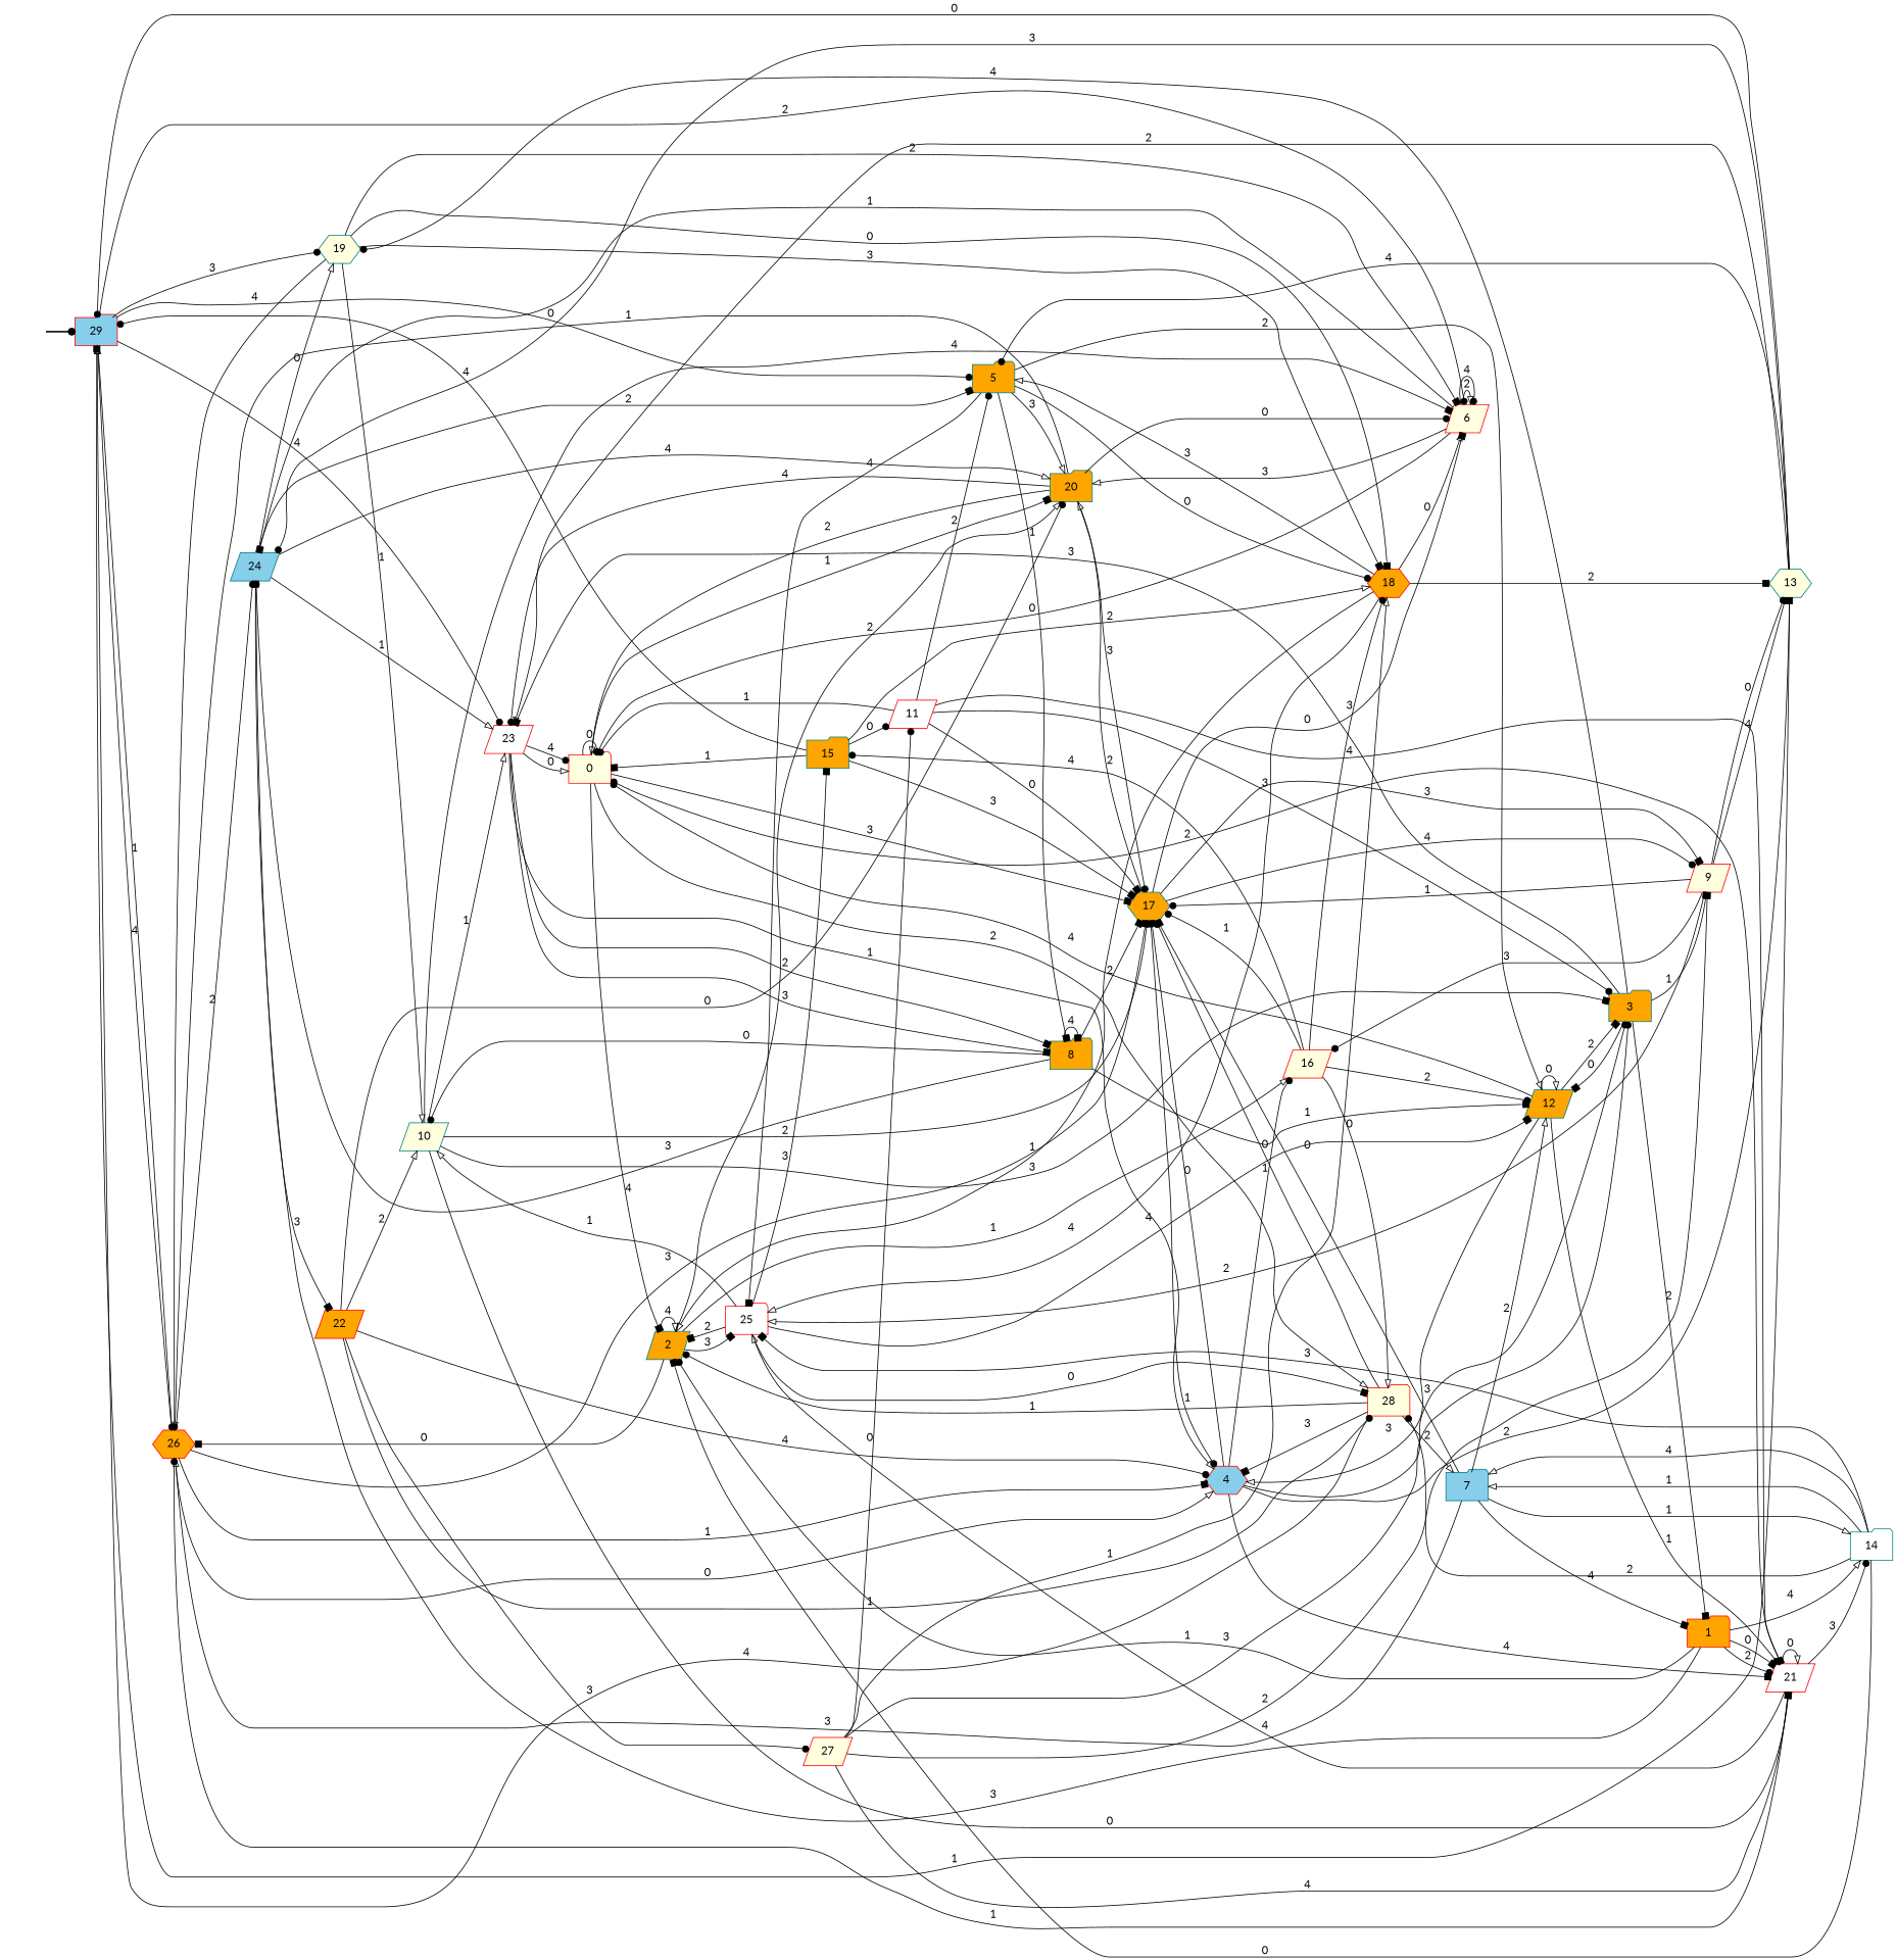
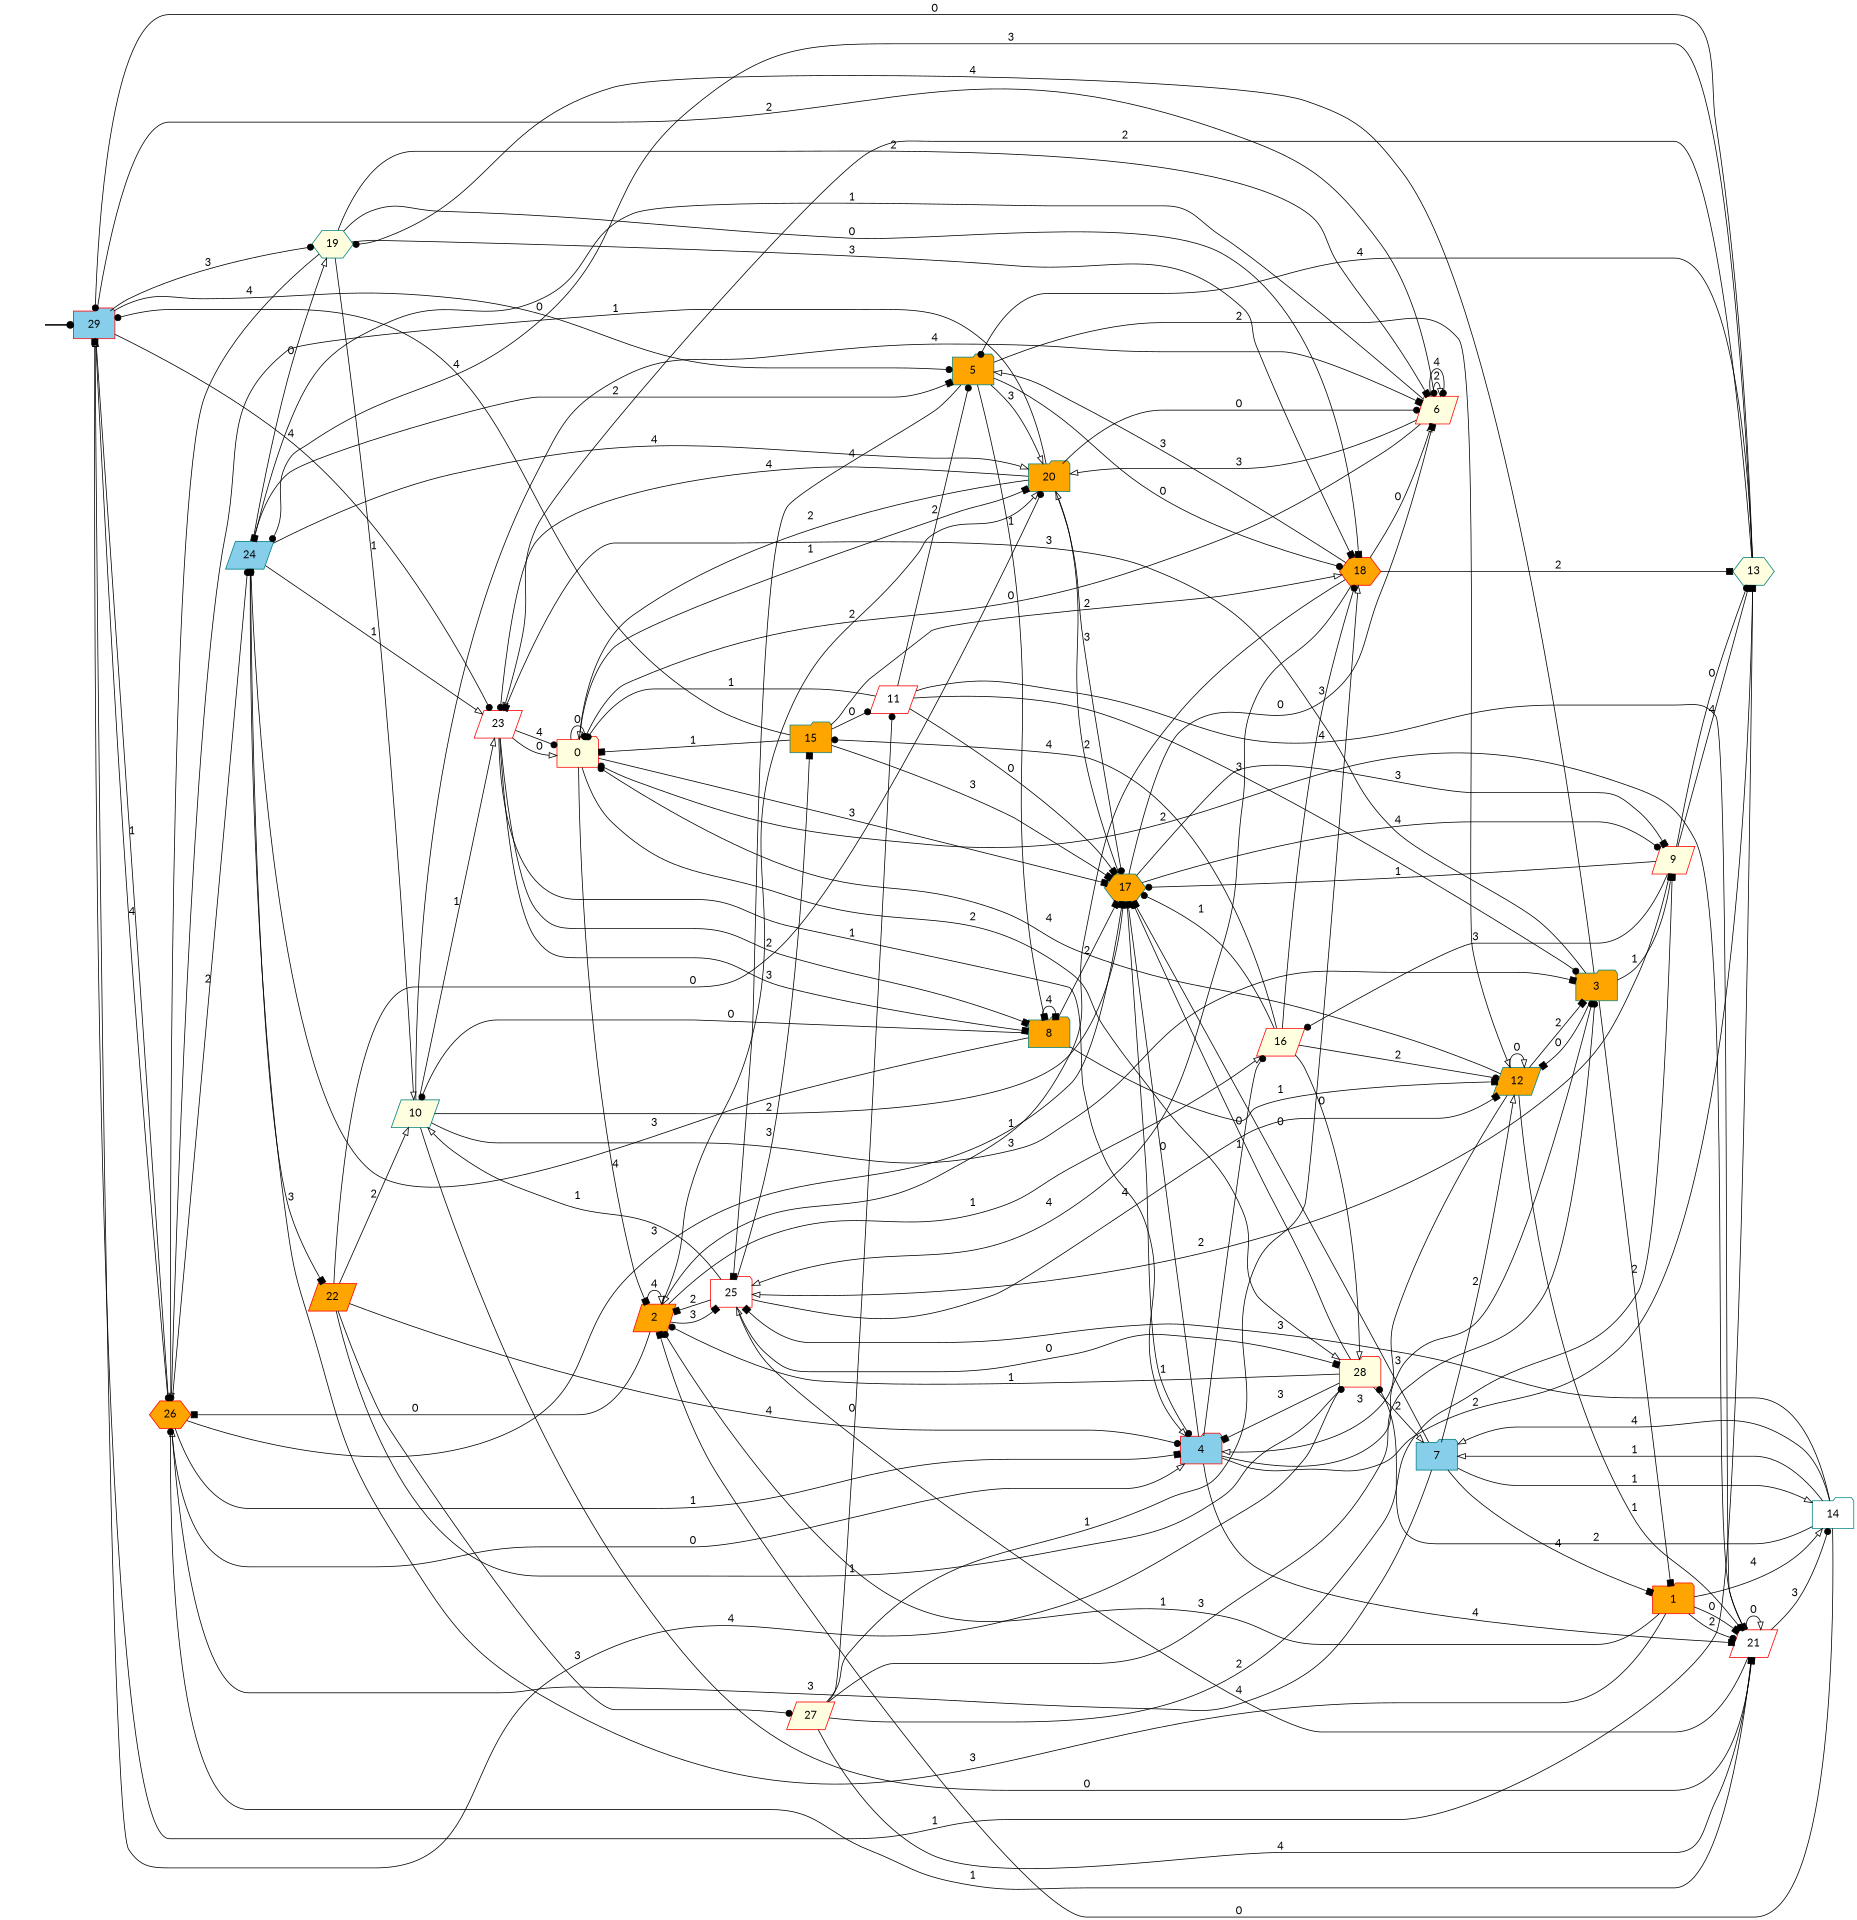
  digraph {
    fontname=Lato
    rankdir=LR
    node [fontname=Lato style=filled color=red fillcolor=orange shape=folder]
    edge [arrowhead=dot fontname=Lato]
    fake [style=invisible color="" fillcolor="" shape=""]
    29 [fillcolor=skyblue root=true]
    26 [shape=hexagon]
    19 [color=teal fillcolor=lightyellow shape=hexagon]
    23 [fillcolor=white shape=parallelogram]
    5 [color=teal]
    6 [fillcolor=lightyellow shape=parallelogram]
    0 [fillcolor=lightyellow]
-   2 [color=teal shape=parallelogram]
+   2 [shape=parallelogram]
    17 [color=teal shape=hexagon]
    20 [color=teal]
    28 [fillcolor=lightyellow]
    16 [fillcolor=lightyellow shape=parallelogram]
    25 [fillcolor=white]
    9 [fillcolor=lightyellow shape=parallelogram]
-   4 [fillcolor=skyblue shape=hexagon]
+   4 [fillcolor=skyblue]
    7 [color=teal fillcolor=skyblue]
    1
    14 [color=teal fillcolor=white]
    21 [fillcolor=white shape=parallelogram]
    24 [color=teal fillcolor=skyblue shape=parallelogram]
    22 [shape=parallelogram]
    12 [color=teal shape=parallelogram]
    18 [shape=hexagon]
    15 [color=teal]
    10 [color=teal fillcolor=lightyellow shape=parallelogram]
    3 [color=teal]
    13 [color=teal fillcolor=lightyellow shape=hexagon]
    8 [color=teal]
    11 [fillcolor=white shape=parallelogram]
    27 [fillcolor=lightyellow shape=parallelogram]
    fake -> 29 [style=bold]
    29 -> 26 [label=1]
    29 -> 19 [label=3]
    29 -> 23 [label=4]
    29 -> 5 [label=0]
    29 -> 6 [label=2]
    26 -> 29 [arrowhead=onormal label=4]
    26 -> 17 [arrowhead=box label=3]
    26 -> 4 [arrowhead=onormal label=0]
    26 -> 4 [arrowhead=box label=1]
    26 -> 24 [label=2]
    19 -> 26 [label=4]
    19 -> 6 [arrowhead=box label=2]
    19 -> 18 [arrowhead=box label=0]
    19 -> 18 [arrowhead=box label=3]
    19 -> 10 [arrowhead=onormal label=1]
    23 -> 0 [arrowhead=onormal label=0]
    23 -> 0 [label=4]
    23 -> 4 [arrowhead=onormal label=1]
    23 -> 8 [arrowhead=box label=3]
    23 -> 8 [arrowhead=box label=2]
    5 -> 20 [arrowhead=onormal label=3]
    5 -> 25 [arrowhead=box label=4]
    5 -> 12 [arrowhead=onormal label=2]
    5 -> 18 [label=0]
    5 -> 8 [arrowhead=box label=1]
    6 -> 6 [arrowhead=onormal label=2]
    6 -> 6 [label=4]
    6 -> 0 [label=0]
    6 -> 20 [arrowhead=onormal label=3]
    6 -> 24 [arrowhead=box label=1]
    0 -> 0 [label=0]
    0 -> 2 [arrowhead=box label=4]
    0 -> 17 [arrowhead=box label=3]
    0 -> 20 [arrowhead=box label=1]
    0 -> 28 [arrowhead=onormal label=2]
    2 -> 26 [arrowhead=box label=0]
    2 -> 2 [arrowhead=onormal label=4]
    2 -> 20 [arrowhead=onormal label=2]
    2 -> 16 [arrowhead=onormal label=1]
    2 -> 25 [arrowhead=box label=3]
    17 -> 6 [arrowhead=box label=0]
    17 -> 20 [arrowhead=onormal label=2]
    17 -> 9 [arrowhead=box label=3]
    17 -> 9 [label=4]
    17 -> 4 [label=1]
    20 -> 26 [arrowhead=onormal label=1]
    20 -> 23 [label=4]
    20 -> 6 [label=0]
    20 -> 0 [arrowhead=onormal label=2]
    20 -> 17 [label=3]
    28 -> 29 [arrowhead=onormal label=4]
    28 -> 2 [label=1]
    28 -> 17 [arrowhead=box label=0]
    28 -> 4 [arrowhead=box label=3]
    28 -> 7 [arrowhead=onormal label=2]
    16 -> 17 [label=1]
    16 -> 28 [arrowhead=onormal label=0]
    16 -> 12 [label=2]
    16 -> 18 [label=3]
    16 -> 15 [label=4]
    25 -> 2 [arrowhead=box label=2]
    25 -> 28 [arrowhead=box label=0]
    25 -> 12 [arrowhead=box label=4]
    25 -> 15 [arrowhead=box label=3]
    25 -> 10 [arrowhead=onormal label=1]
    9 -> 17 [label=1]
    9 -> 16 [label=3]
    9 -> 25 [arrowhead=onormal label=2]
    9 -> 13 [label=4]
    9 -> 13 [label=0]
    4 -> 17 [arrowhead=box label=0]
    4 -> 16 [label=1]
    4 -> 21 [arrowhead=box label=4]
    4 -> 3 [label=3]
    4 -> 13 [arrowhead=box label=2]
    7 -> 26 [arrowhead=onormal label=3]
    7 -> 17 [arrowhead=box label=0]
    7 -> 1 [arrowhead=box label=4]
    7 -> 14 [arrowhead=onormal label=1]
    7 -> 12 [arrowhead=onormal label=2]
    1 -> 2 [label=1]
    1 -> 14 [arrowhead=onormal label=4]
    1 -> 21 [label=2]
    1 -> 21 [arrowhead=box label=0]
    1 -> 24 [arrowhead=box label=3]
    14 -> 2 [arrowhead=box label=0]
    14 -> 28 [label=2]
    14 -> 25 [arrowhead=box label=3]
    14 -> 7 [arrowhead=onormal label=4]
    14 -> 7 [arrowhead=onormal label=1]
    21 -> 26 [label=1]
    21 -> 0 [label=2]
    21 -> 25 [arrowhead=onormal label=4]
    21 -> 14 [label=3]
    21 -> 21 [arrowhead=onormal label=0]
    24 -> 19 [arrowhead=onormal label=0]
    24 -> 23 [arrowhead=onormal label=1]
    24 -> 5 [arrowhead=box label=2]
    24 -> 20 [arrowhead=onormal label=4]
    24 -> 22 [arrowhead=box label=3]
    22 -> 20 [label=0]
    22 -> 28 [label=1]
    22 -> 4 [label=4]
    22 -> 10 [arrowhead=onormal label=2]
    22 -> 27 [label=3]
    12 -> 0 [label=4]
    12 -> 4 [arrowhead=onormal label=3]
    12 -> 21 [label=1]
    12 -> 12 [arrowhead=onormal label=0]
    12 -> 3 [arrowhead=box label=2]
    18 -> 5 [arrowhead=onormal label=3]
    18 -> 6 [arrowhead=onormal label=0]
    18 -> 2 [arrowhead=onormal label=1]
    18 -> 25 [arrowhead=onormal label=4]
    18 -> 13 [arrowhead=box label=2]
    15 -> 29 [label=4]
    15 -> 0 [arrowhead=box label=1]
    15 -> 17 [arrowhead=box label=3]
    15 -> 18 [arrowhead=onormal label=2]
    15 -> 11 [label=0]
    10 -> 23 [arrowhead=onormal label=1]
    10 -> 6 [arrowhead=box label=4]
    10 -> 17 [label=2]
    10 -> 21 [arrowhead=box label=0]
    10 -> 3 [arrowhead=box label=3]
    3 -> 19 [label=4]
    3 -> 23 [arrowhead=box label=3]
    3 -> 9 [arrowhead=box label=1]
    3 -> 1 [arrowhead=box label=2]
    3 -> 12 [arrowhead=box label=0]
    13 -> 29 [label=0]
    13 -> 29 [arrowhead=box label=1]
    13 -> 23 [arrowhead=onormal label=2]
    13 -> 5 [label=4]
    13 -> 24 [label=3]
    8 -> 17 [arrowhead=box label=2]
    8 -> 24 [label=3]
    8 -> 12 [arrowhead=box label=1]
    8 -> 10 [label=0]
    8 -> 8 [arrowhead=box label=4]
    11 -> 5 [label=2]
    11 -> 0 [label=1]
    11 -> 17 [arrowhead=box label=0]
    11 -> 21 [arrowhead=box label=4]
    11 -> 3 [label=3]
    27 -> 9 [arrowhead=box label=2]
    27 -> 21 [arrowhead=box label=4]
    27 -> 18 [arrowhead=onormal label=1]
    27 -> 3 [label=3]
    27 -> 11 [label=0]
  }
